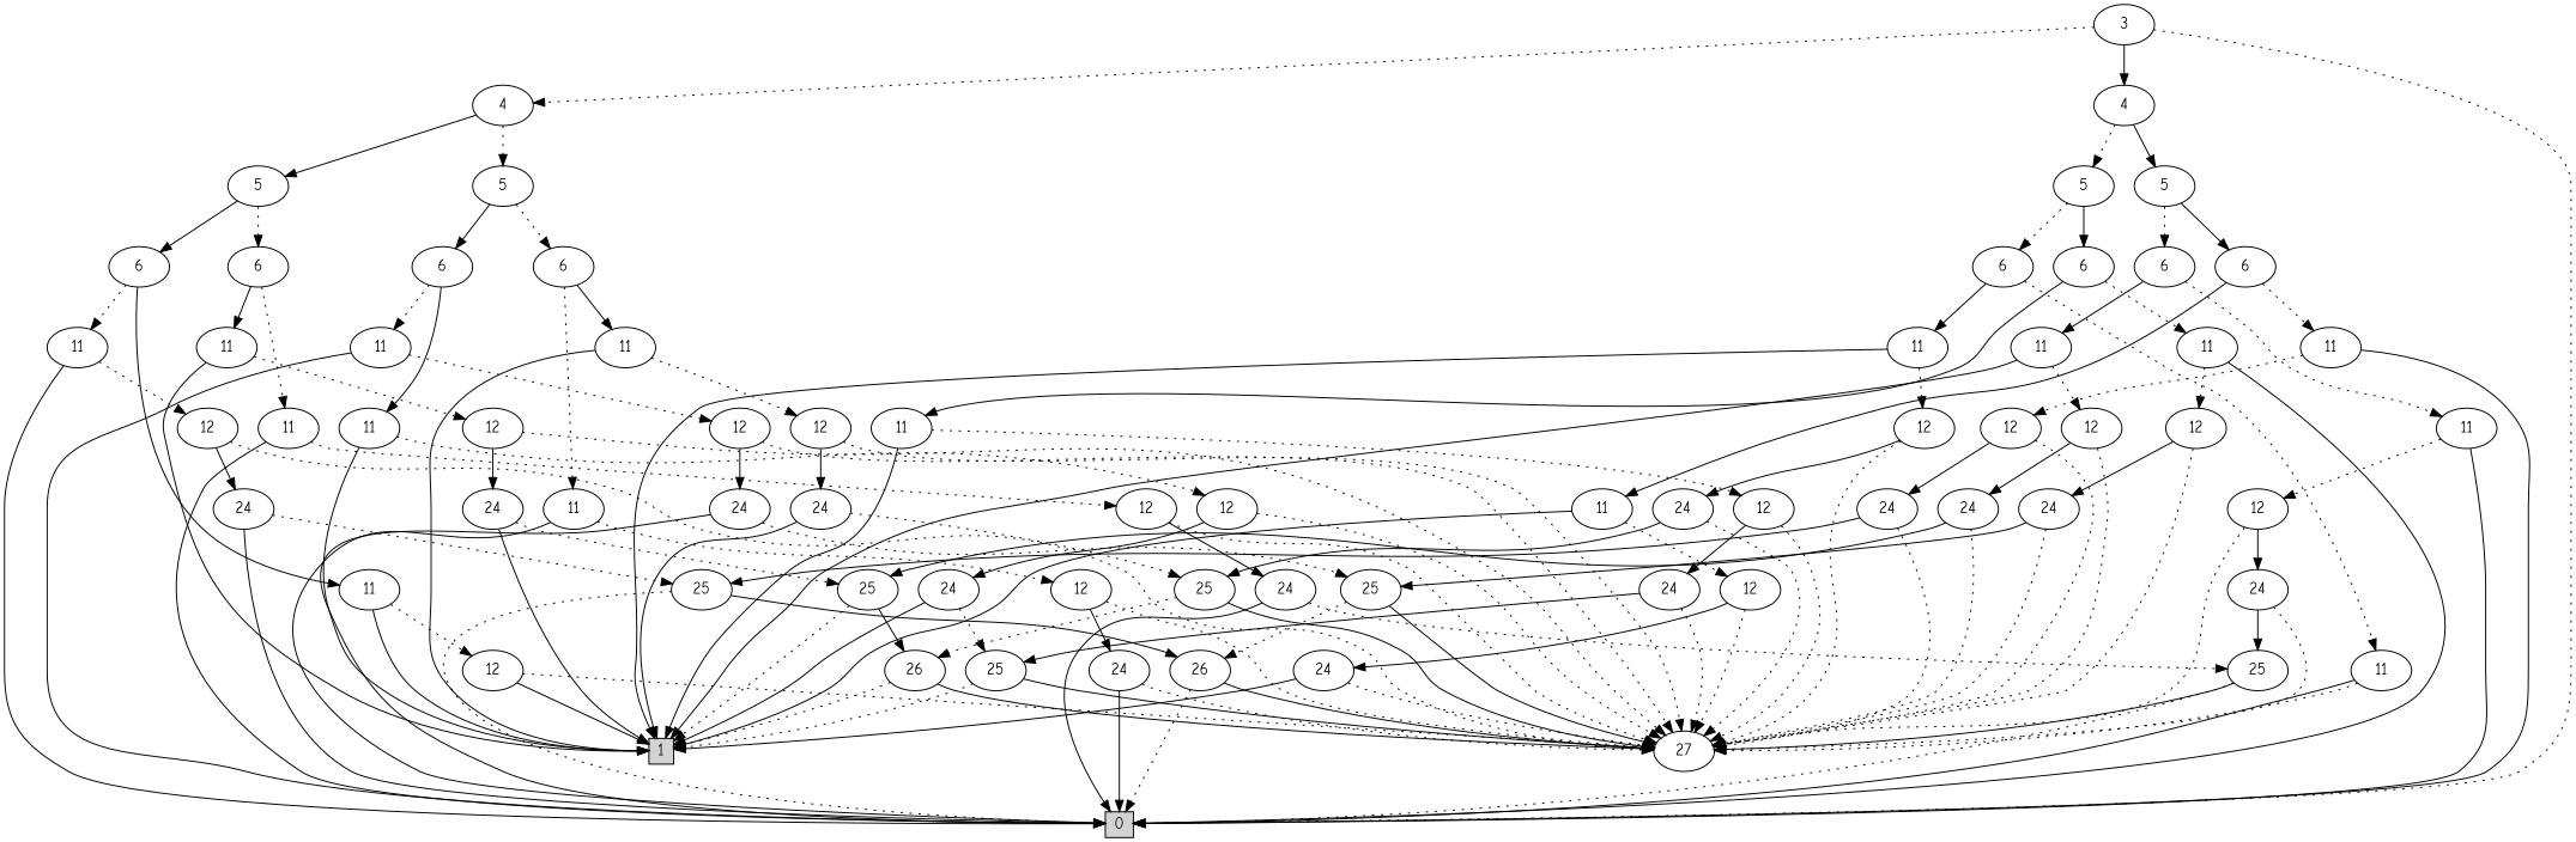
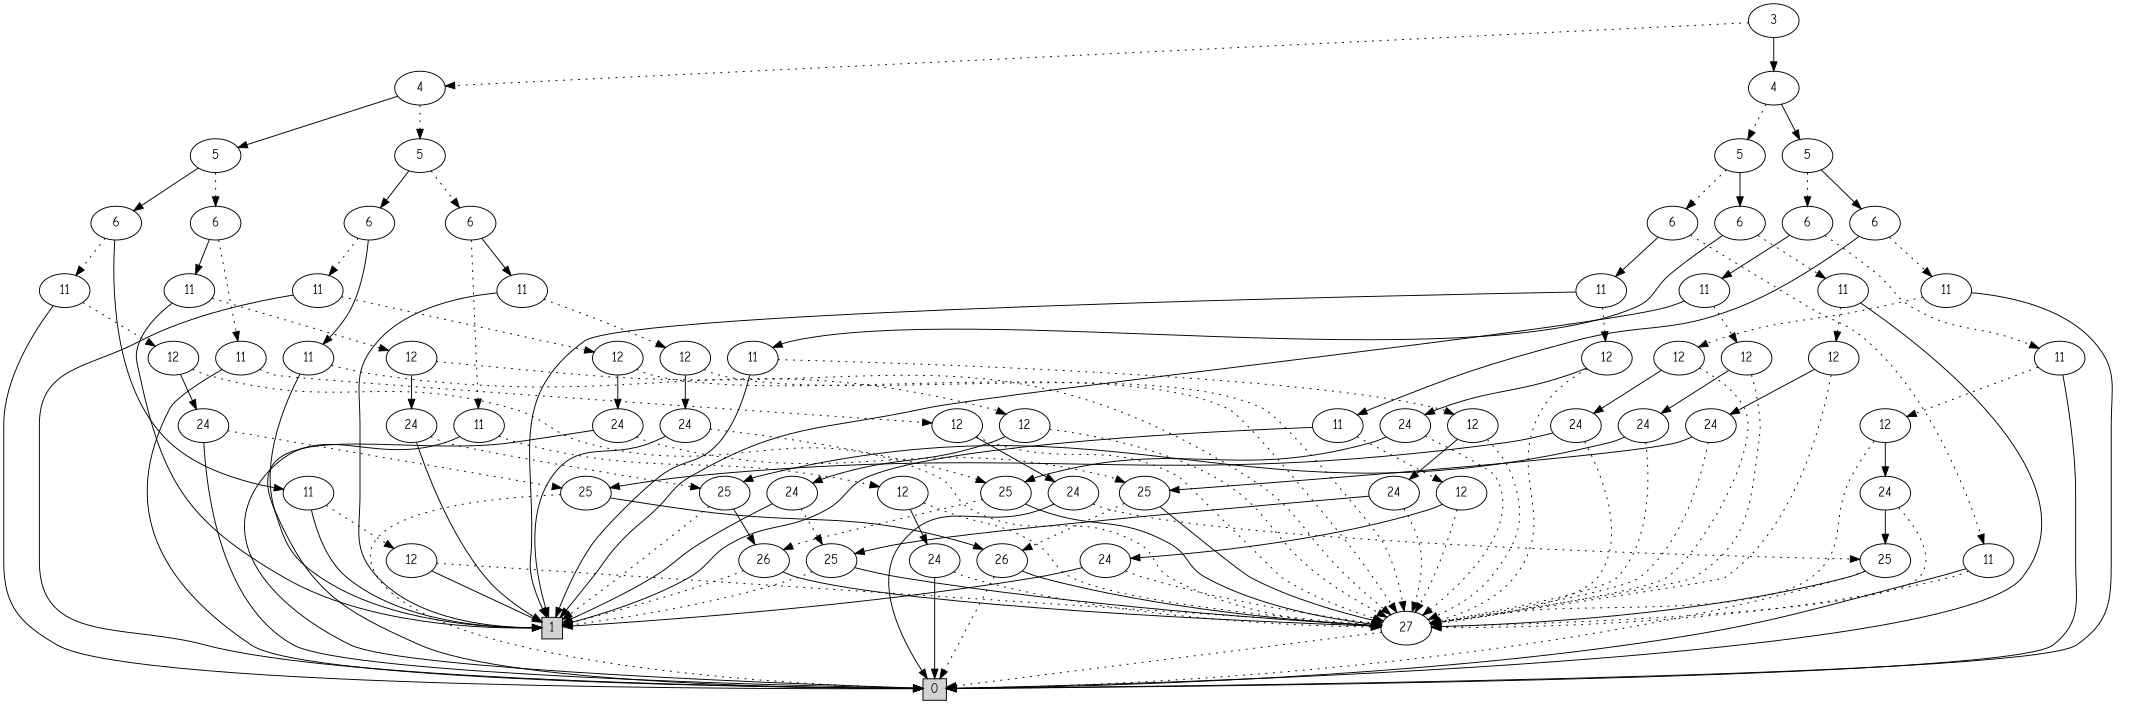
  digraph {
    fontname="Comic Neue"
    node [fontname="Comic Neue"]
    edge [fontname="Comic Neue" style=dotted]
    n1 [height=0.3 label=0 shape=box style=filled width=0.3]
    n2 [height=0.3 label=1 shape=box style=filled width=0.3]
    n3 [label=3]
    n4 [label=4]
    n5 [label=4]
    n6 [label=5]
    n7 [label=5]
    n8 [label=5]
    n9 [label=5]
    n10 [label=6]
    n11 [label=6]
    n12 [label=6]
    n13 [label=6]
    n14 [label=6]
    n15 [label=6]
    n16 [label=6]
    n17 [label=6]
    n18 [label=11]
    n19 [label=11]
    n20 [label=11]
    n21 [label=11]
    n22 [label=11]
    n23 [label=11]
    n24 [label=11]
    n25 [label=11]
    n26 [label=12]
    n27 [label=12]
    n28 [label=12]
    n29 [label=12]
    n30 [label=27]
    n31 [label=24]
    n32 [label=24]
    n33 [label=25]
    n34 [label=26]
    n35 [label=24]
    n36 [label=24]
    n37 [label=25]
    n38 [label=26]
    n39 [label=25]
    n40 [label=12]
    n41 [label=12]
    n42 [label=12]
    n43 [label=12]
    n44 [label=24]
    n45 [label=24]
    n46 [label=25]
    n47 [label=25]
    n48 [label=24]
    n49 [label=25]
    n50 [label=11]
    n51 [label=11]
    n52 [label=11]
    n53 [label=11]
    n54 [label=11]
    n55 [label=11]
    n56 [label=11]
    n57 [label=11]
    n58 [label=12]
    n59 [label=12]
    n60 [label=12]
    n61 [label=24]
    n62 [label=24]
    n63 [label=24]
    n64 [label=12]
    n65 [label=12]
    n66 [label=12]
    n67 [label=12]
    n68 [label=24]
    n69 [label=24]
    n70 [label=24]
    n71 [label=24]
    n3 -> n4
    n3 -> n5 [style=filled]
    n4 -> n6
    n4 -> n7 [style=filled]
    n5 -> n8
    n5 -> n9 [style=filled]
    n6 -> n10
    n6 -> n11 [style=filled]
    n7 -> n12
    n7 -> n13 [style=filled]
    n8 -> n14
    n8 -> n15 [style=filled]
    n9 -> n16
    n9 -> n17 [style=filled]
    n10 -> n18
    n10 -> n19 [style=filled]
    n11 -> n20
    n11 -> n21 [style=filled]
    n12 -> n22
    n12 -> n23 [style=filled]
    n13 -> n24
    n13 -> n25 [style=filled]
    n14 -> n50
    n14 -> n51 [style=filled]
    n15 -> n52
    n15 -> n53 [style=filled]
    n16 -> n54
    n16 -> n55 [style=filled]
    n17 -> n56
    n17 -> n57 [style=filled]
    n18 -> n1 [style=filled]
    n18 -> n26
    n19 -> n2 [style=filled]
    n19 -> n27
    n20 -> n1 [style=filled]
    n20 -> n28
    n21 -> n2 [style=filled]
    n21 -> n29
    n22 -> n1 [style=filled]
    n22 -> n40
    n23 -> n2 [style=filled]
    n23 -> n41
    n24 -> n1 [style=filled]
    n24 -> n42
    n25 -> n2 [style=filled]
    n25 -> n43
    n26 -> n30
    n26 -> n31 [style=filled]
    n27 -> n30
    n27 -> n32 [style=filled]
    n28 -> n30
    n28 -> n35 [style=filled]
    n29 -> n30
    n29 -> n36 [style=filled]
-   n3 -> n1
+   n30 -> n1
    n31 -> n1 [style=filled]
    n31 -> n30
    n32 -> n2 [style=filled]
    n32 -> n33
    n33 -> n30 [style=filled]
    n33 -> n34
    n34 -> n2
    n34 -> n30 [style=filled]
    n35 -> n1 [style=filled]
    n35 -> n37
    n36 -> n2 [style=filled]
    n36 -> n39
    n37 -> n30 [style=filled]
    n37 -> n38
    n38 -> n1
    n38 -> n30 [style=filled]
    n39 -> n2
    n39 -> n30 [style=filled]
    n40 -> n30
    n40 -> n44 [style=filled]
    n41 -> n30
    n41 -> n45 [style=filled]
    n42 -> n30
    n42 -> n48 [style=filled]
    n43 -> n2 [style=filled]
    n43 -> n30
    n44 -> n1 [style=filled]
    n44 -> n46
    n45 -> n2 [style=filled]
    n45 -> n47
    n46 -> n1
    n46 -> n30 [style=filled]
    n47 -> n2
    n47 -> n34 [style=filled]
    n48 -> n1 [style=filled]
    n48 -> n49
    n49 -> n1
    n49 -> n38 [style=filled]
    n50 -> n1 [style=filled]
    n50 -> n30
    n51 -> n2 [style=filled]
    n51 -> n58
    n52 -> n1 [style=filled]
    n52 -> n59
    n53 -> n2 [style=filled]
    n53 -> n60
    n54 -> n1 [style=filled]
    n54 -> n64
    n55 -> n2 [style=filled]
    n55 -> n65
    n56 -> n1 [style=filled]
    n56 -> n66
    n57 -> n2 [style=filled]
    n57 -> n67
    n58 -> n30
    n58 -> n61 [style=filled]
    n59 -> n30
    n59 -> n62 [style=filled]
    n60 -> n30
    n60 -> n63 [style=filled]
    n61 -> n30
    n61 -> n33 [style=filled]
    n62 -> n30
    n62 -> n37 [style=filled]
    n63 -> n30
    n63 -> n39 [style=filled]
    n64 -> n30
    n64 -> n68 [style=filled]
    n65 -> n30
    n65 -> n69 [style=filled]
    n66 -> n30
    n66 -> n70 [style=filled]
    n67 -> n30
    n67 -> n71 [style=filled]
    n68 -> n30
    n68 -> n46 [style=filled]
    n69 -> n30
    n69 -> n47 [style=filled]
    n70 -> n30
    n70 -> n49 [style=filled]
    n71 -> n2 [style=filled]
    n71 -> n30
  }
